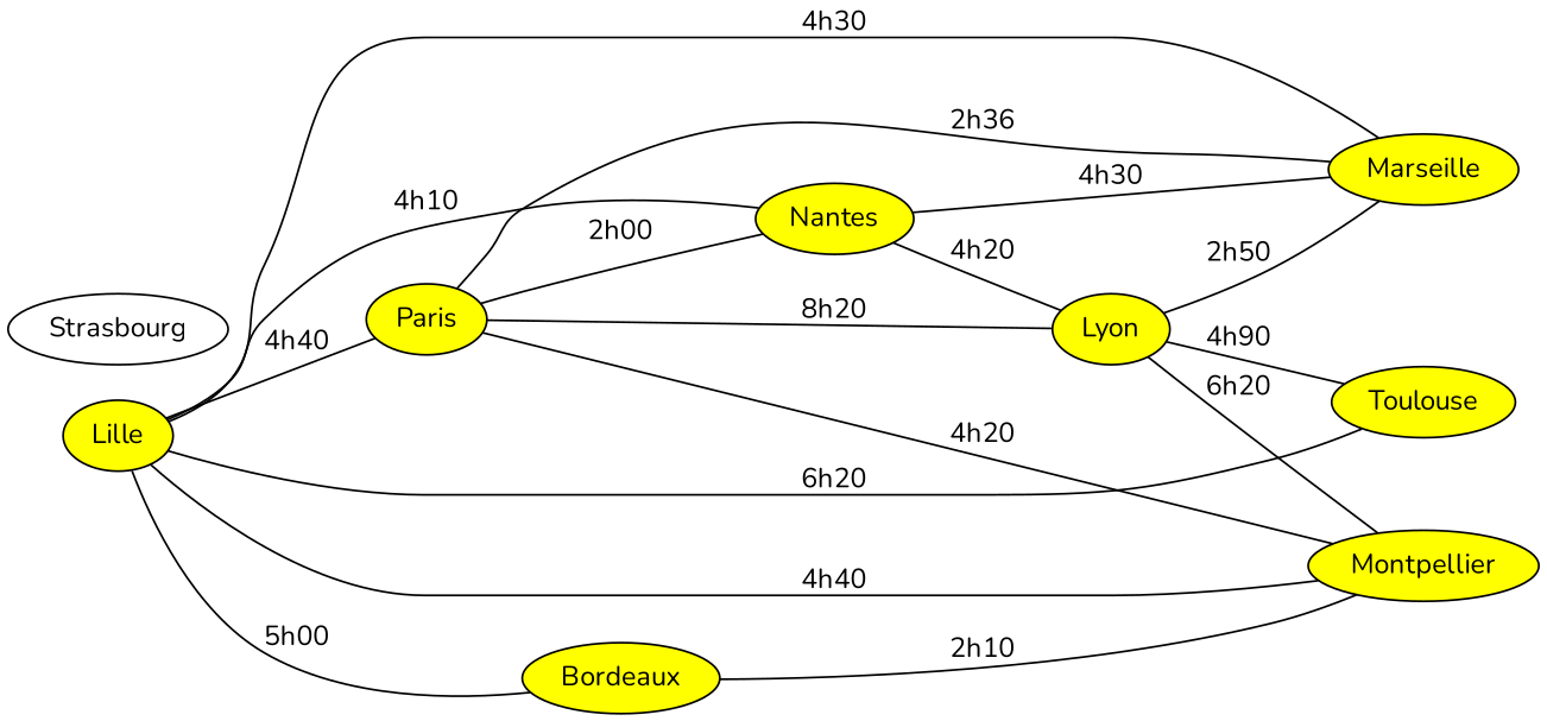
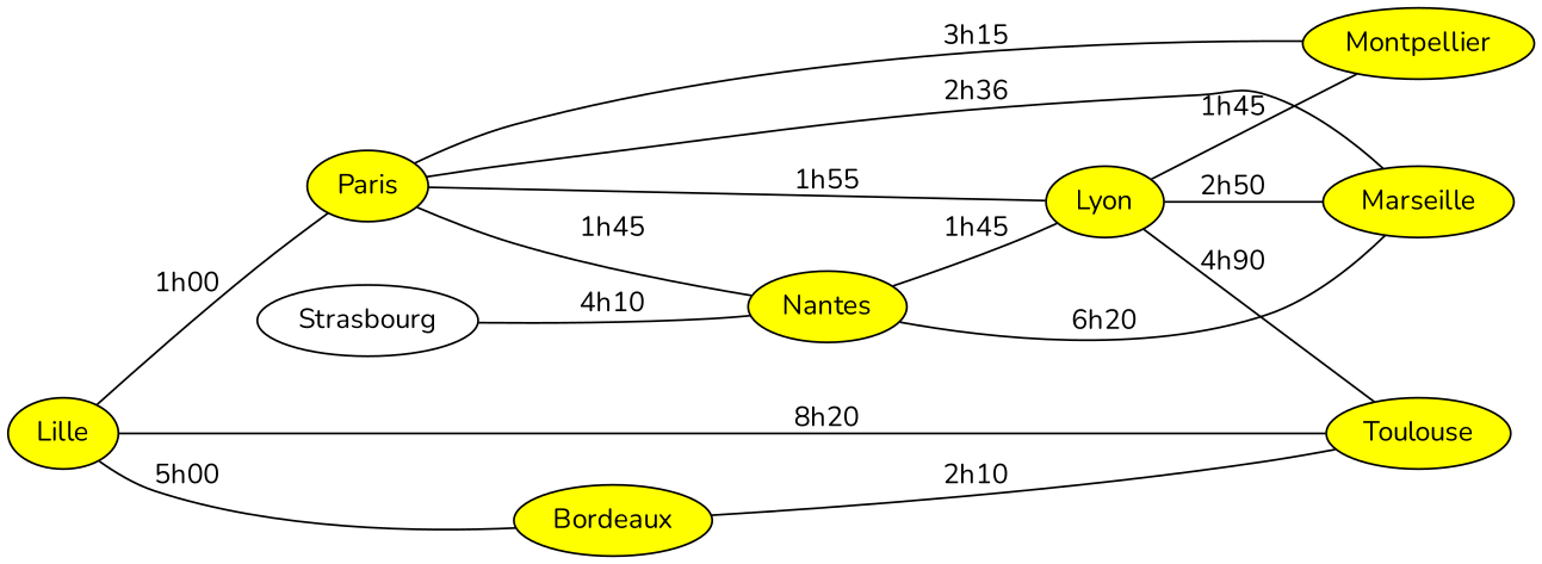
  graph {
    fontname=Nunito
    rankdir=LR
    node [color=black fillcolor=yellow fontcolor=black fontname=Nunito peripheries=1 style=filled]
    edge [fontname=Nunito]
    Lille
    Paris
    Nantes
    Bordeaux
    Toulouse
    Marseille
    Montpellier
    Lyon
    Strasbourg [fillcolor=white]
-   Lille -- Paris [label="4h40"]
-   Lille -- Nantes [label="4h10"]
+   Lille -- Paris [label="1h00"]
+   Strasbourg -- Nantes [label="4h10"]
    Lille -- Bordeaux [label="5h00"]
-   Lille -- Toulouse [label="6h20"]
-   Lille -- Marseille [label="4h30"]
-   Lille -- Montpellier [label="4h40"]
-   Paris -- Nantes [label="2h00"]
+   Lille -- Toulouse [label="8h20"]
+   Paris -- Nantes [label="1h45"]
    Paris -- Marseille [label="2h36"]
-   Paris -- Montpellier [label="4h20"]
-   Paris -- Lyon [label="8h20"]
-   Nantes -- Marseille [label="4h30"]
-   Nantes -- Lyon [label="4h20"]
-   Bordeaux -- Montpellier [label="2h10"]
+   Paris -- Montpellier [label="3h15"]
+   Paris -- Lyon [label="1h55"]
+   Nantes -- Marseille [label="6h20"]
+   Nantes -- Lyon [label="1h45"]
+   Bordeaux -- Toulouse [label="2h10"]
    Lyon -- Toulouse [label="4h90"]
    Lyon -- Marseille [label="2h50"]
-   Lyon -- Montpellier [label="6h20"]
+   Lyon -- Montpellier [label="1h45"]
  }
